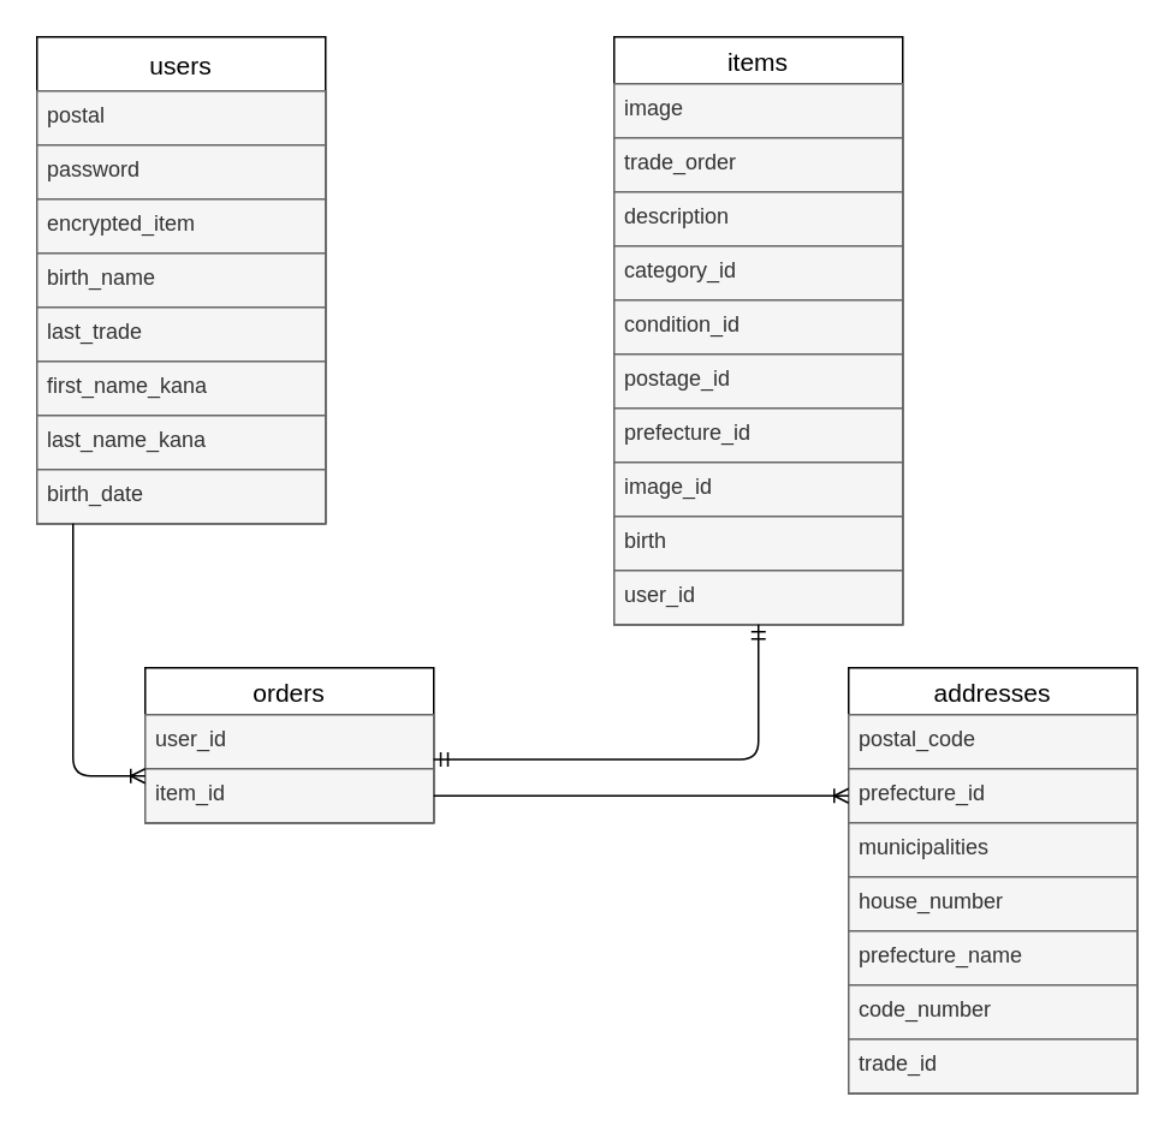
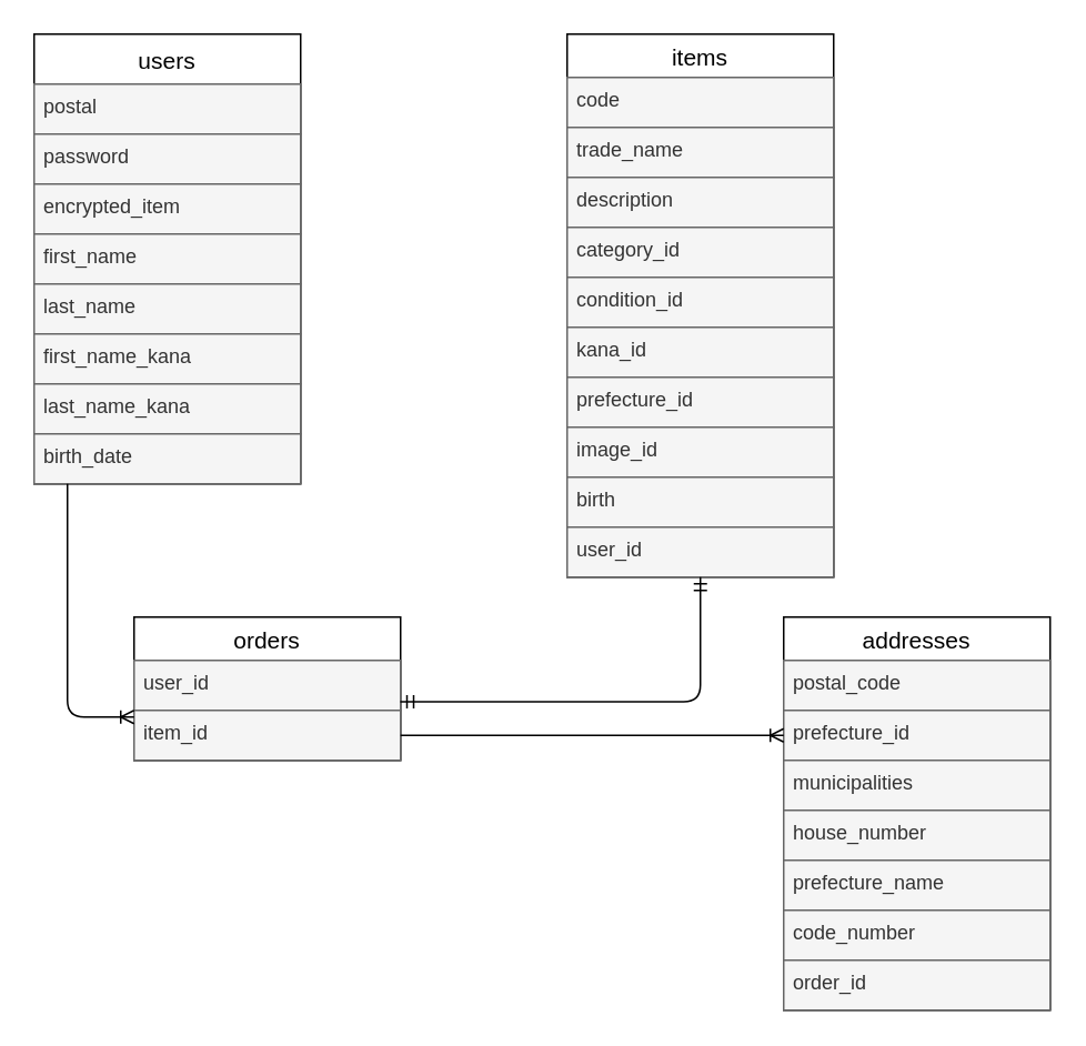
  <mxCell id="0" />
  <mxCell id="1" parent="0" />
  <mxCell id="2" value="users" style="swimlane;fontStyle=0;childLayout=stackLayout;horizontal=1;startSize=30;horizontalStack=0;resizeParent=1;resizeParentMax=0;resizeLast=0;collapsible=1;marginBottom=0;align=center;fontSize=14;" vertex="1" parent="1"><mxGeometry x="20" y="20" width="160" height="270" as="geometry"><mxRectangle x="40" y="80" width="70" height="30" as="alternateBounds" /></mxGeometry></mxCell>
  <mxCell id="3" value="postal" style="text;spacingLeft=4;spacingRight=4;overflow=hidden;rotatable=0;points=[[0,0.5],[1,0.5]];portConstraint=eastwest;fontSize=12;strokeColor=#666666;fillColor=#f5f5f5;fontColor=#333333;" vertex="1" parent="2"><mxGeometry y="30" width="160" height="30" as="geometry" /></mxCell>
  <mxCell id="4" value="password" style="text;strokeColor=#666666;fillColor=#f5f5f5;spacingLeft=4;spacingRight=4;overflow=hidden;rotatable=0;points=[[0,0.5],[1,0.5]];portConstraint=eastwest;fontSize=12;fontColor=#333333;" vertex="1" parent="2"><mxGeometry y="60" width="160" height="30" as="geometry" /></mxCell>
  <mxCell id="5" value="encrypted_item" style="text;strokeColor=#666666;fillColor=#f5f5f5;spacingLeft=4;spacingRight=4;overflow=hidden;rotatable=0;points=[[0,0.5],[1,0.5]];portConstraint=eastwest;fontSize=12;fontColor=#333333;" vertex="1" parent="2"><mxGeometry y="90" width="160" height="30" as="geometry" /></mxCell>
- <mxCell id="6" value="birth_name" style="text;strokeColor=#666666;fillColor=#f5f5f5;spacingLeft=4;spacingRight=4;overflow=hidden;rotatable=0;points=[[0,0.5],[1,0.5]];portConstraint=eastwest;fontSize=12;fontColor=#333333;" vertex="1" parent="2"><mxGeometry y="120" width="160" height="30" as="geometry" /></mxCell>
- <mxCell id="7" value="last_trade" style="text;strokeColor=#666666;fillColor=#f5f5f5;spacingLeft=4;spacingRight=4;overflow=hidden;rotatable=0;points=[[0,0.5],[1,0.5]];portConstraint=eastwest;fontSize=12;fontColor=#333333;" vertex="1" parent="2"><mxGeometry y="150" width="160" height="30" as="geometry" /></mxCell>
+ <mxCell id="6" value="first_name" style="text;strokeColor=#666666;fillColor=#f5f5f5;spacingLeft=4;spacingRight=4;overflow=hidden;rotatable=0;points=[[0,0.5],[1,0.5]];portConstraint=eastwest;fontSize=12;fontColor=#333333;" vertex="1" parent="2"><mxGeometry y="120" width="160" height="30" as="geometry" /></mxCell>
+ <mxCell id="7" value="last_name" style="text;strokeColor=#666666;fillColor=#f5f5f5;spacingLeft=4;spacingRight=4;overflow=hidden;rotatable=0;points=[[0,0.5],[1,0.5]];portConstraint=eastwest;fontSize=12;fontColor=#333333;" vertex="1" parent="2"><mxGeometry y="150" width="160" height="30" as="geometry" /></mxCell>
  <mxCell id="8" value="first_name_kana" style="text;strokeColor=#666666;fillColor=#f5f5f5;spacingLeft=4;spacingRight=4;overflow=hidden;rotatable=0;points=[[0,0.5],[1,0.5]];portConstraint=eastwest;fontSize=12;fontColor=#333333;" vertex="1" parent="2"><mxGeometry y="180" width="160" height="30" as="geometry" /></mxCell>
  <mxCell id="9" value="last_name_kana" style="text;strokeColor=#666666;fillColor=#f5f5f5;spacingLeft=4;spacingRight=4;overflow=hidden;rotatable=0;points=[[0,0.5],[1,0.5]];portConstraint=eastwest;fontSize=12;fontColor=#333333;" vertex="1" parent="2"><mxGeometry y="210" width="160" height="30" as="geometry" /></mxCell>
  <mxCell id="10" value="birth_date" style="text;strokeColor=#666666;fillColor=#f5f5f5;spacingLeft=4;spacingRight=4;overflow=hidden;rotatable=0;points=[[0,0.5],[1,0.5]];portConstraint=eastwest;fontSize=12;fontColor=#333333;" vertex="1" parent="2"><mxGeometry y="240" width="160" height="30" as="geometry" /></mxCell>
  <mxCell id="11" value="items" style="swimlane;fontStyle=0;childLayout=stackLayout;horizontal=1;startSize=26;horizontalStack=0;resizeParent=1;resizeParentMax=0;resizeLast=0;collapsible=1;marginBottom=0;align=center;fontSize=14;" vertex="1" parent="1"><mxGeometry x="340" y="20" width="160" height="326" as="geometry" /></mxCell>
- <mxCell id="12" value="image" style="text;strokeColor=#666666;fillColor=#f5f5f5;spacingLeft=4;spacingRight=4;overflow=hidden;rotatable=0;points=[[0,0.5],[1,0.5]];portConstraint=eastwest;fontSize=12;fontColor=#333333;" vertex="1" parent="11"><mxGeometry y="26" width="160" height="30" as="geometry" /></mxCell>
- <mxCell id="13" value="trade_order" style="text;strokeColor=#666666;fillColor=#f5f5f5;spacingLeft=4;spacingRight=4;overflow=hidden;rotatable=0;points=[[0,0.5],[1,0.5]];portConstraint=eastwest;fontSize=12;fontColor=#333333;" vertex="1" parent="11"><mxGeometry y="56" width="160" height="30" as="geometry" /></mxCell>
+ <mxCell id="12" value="code" style="text;strokeColor=#666666;fillColor=#f5f5f5;spacingLeft=4;spacingRight=4;overflow=hidden;rotatable=0;points=[[0,0.5],[1,0.5]];portConstraint=eastwest;fontSize=12;fontColor=#333333;" vertex="1" parent="11"><mxGeometry y="26" width="160" height="30" as="geometry" /></mxCell>
+ <mxCell id="13" value="trade_name" style="text;strokeColor=#666666;fillColor=#f5f5f5;spacingLeft=4;spacingRight=4;overflow=hidden;rotatable=0;points=[[0,0.5],[1,0.5]];portConstraint=eastwest;fontSize=12;fontColor=#333333;" vertex="1" parent="11"><mxGeometry y="56" width="160" height="30" as="geometry" /></mxCell>
  <mxCell id="14" value="description" style="text;strokeColor=#666666;fillColor=#f5f5f5;spacingLeft=4;spacingRight=4;overflow=hidden;rotatable=0;points=[[0,0.5],[1,0.5]];portConstraint=eastwest;fontSize=12;fontColor=#333333;" vertex="1" parent="11"><mxGeometry y="86" width="160" height="30" as="geometry" /></mxCell>
  <mxCell id="15" value="category_id" style="text;strokeColor=#666666;fillColor=#f5f5f5;spacingLeft=4;spacingRight=4;overflow=hidden;rotatable=0;points=[[0,0.5],[1,0.5]];portConstraint=eastwest;fontSize=12;fontColor=#333333;" vertex="1" parent="11"><mxGeometry y="116" width="160" height="30" as="geometry" /></mxCell>
  <mxCell id="16" value="condition_id" style="text;strokeColor=#666666;fillColor=#f5f5f5;spacingLeft=4;spacingRight=4;overflow=hidden;rotatable=0;points=[[0,0.5],[1,0.5]];portConstraint=eastwest;fontSize=12;fontColor=#333333;" vertex="1" parent="11"><mxGeometry y="146" width="160" height="30" as="geometry" /></mxCell>
- <mxCell id="17" value="postage_id" style="text;strokeColor=#666666;fillColor=#f5f5f5;spacingLeft=4;spacingRight=4;overflow=hidden;rotatable=0;points=[[0,0.5],[1,0.5]];portConstraint=eastwest;fontSize=12;fontColor=#333333;" vertex="1" parent="11"><mxGeometry y="176" width="160" height="30" as="geometry" /></mxCell>
+ <mxCell id="17" value="kana_id" style="text;strokeColor=#666666;fillColor=#f5f5f5;spacingLeft=4;spacingRight=4;overflow=hidden;rotatable=0;points=[[0,0.5],[1,0.5]];portConstraint=eastwest;fontSize=12;fontColor=#333333;" vertex="1" parent="11"><mxGeometry y="176" width="160" height="30" as="geometry" /></mxCell>
  <mxCell id="18" value="prefecture_id" style="text;strokeColor=#666666;fillColor=#f5f5f5;spacingLeft=4;spacingRight=4;overflow=hidden;rotatable=0;points=[[0,0.5],[1,0.5]];portConstraint=eastwest;fontSize=12;fontColor=#333333;" vertex="1" parent="11"><mxGeometry y="206" width="160" height="30" as="geometry" /></mxCell>
  <mxCell id="19" value="image_id" style="text;strokeColor=#666666;fillColor=#f5f5f5;spacingLeft=4;spacingRight=4;overflow=hidden;rotatable=0;points=[[0,0.5],[1,0.5]];portConstraint=eastwest;fontSize=12;fontColor=#333333;" vertex="1" parent="11"><mxGeometry y="236" width="160" height="30" as="geometry" /></mxCell>
  <mxCell id="20" value="birth" style="text;strokeColor=#666666;fillColor=#f5f5f5;spacingLeft=4;spacingRight=4;overflow=hidden;rotatable=0;points=[[0,0.5],[1,0.5]];portConstraint=eastwest;fontSize=12;fontColor=#333333;" vertex="1" parent="11"><mxGeometry y="266" width="160" height="30" as="geometry" /></mxCell>
  <mxCell id="21" value="user_id" style="text;strokeColor=#666666;fillColor=#f5f5f5;spacingLeft=4;spacingRight=4;overflow=hidden;rotatable=0;points=[[0,0.5],[1,0.5]];portConstraint=eastwest;fontSize=12;fontColor=#333333;" vertex="1" parent="11"><mxGeometry y="296" width="160" height="30" as="geometry" /></mxCell>
  <mxCell id="22" value="orders" style="swimlane;fontStyle=0;childLayout=stackLayout;horizontal=1;startSize=26;horizontalStack=0;resizeParent=1;resizeParentMax=0;resizeLast=0;collapsible=1;marginBottom=0;align=center;fontSize=14;strokeColor=default;" vertex="1" parent="1"><mxGeometry x="80" y="370" width="160" height="86" as="geometry" /></mxCell>
  <mxCell id="23" value="user_id" style="text;strokeColor=#666666;fillColor=#f5f5f5;spacingLeft=4;spacingRight=4;overflow=hidden;rotatable=0;points=[[0,0.5],[1,0.5]];portConstraint=eastwest;fontSize=12;fontColor=#333333;" vertex="1" parent="22"><mxGeometry y="26" width="160" height="30" as="geometry" /></mxCell>
  <mxCell id="24" value="item_id" style="text;strokeColor=#666666;fillColor=#f5f5f5;spacingLeft=4;spacingRight=4;overflow=hidden;rotatable=0;points=[[0,0.5],[1,0.5]];portConstraint=eastwest;fontSize=12;fontColor=#333333;" vertex="1" parent="22"><mxGeometry y="56" width="160" height="30" as="geometry" /></mxCell>
  <mxCell id="25" value="addresses" style="swimlane;fontStyle=0;childLayout=stackLayout;horizontal=1;startSize=26;horizontalStack=0;resizeParent=1;resizeParentMax=0;resizeLast=0;collapsible=1;marginBottom=0;align=center;fontSize=14;strokeColor=default;" vertex="1" parent="1"><mxGeometry x="470" y="370" width="160" height="236" as="geometry" /></mxCell>
  <mxCell id="26" value="postal_code" style="text;strokeColor=#666666;fillColor=#f5f5f5;spacingLeft=4;spacingRight=4;overflow=hidden;rotatable=0;points=[[0,0.5],[1,0.5]];portConstraint=eastwest;fontSize=12;fontColor=#333333;" vertex="1" parent="25"><mxGeometry y="26" width="160" height="30" as="geometry" /></mxCell>
  <mxCell id="27" value="prefecture_id" style="text;strokeColor=#666666;fillColor=#f5f5f5;spacingLeft=4;spacingRight=4;overflow=hidden;rotatable=0;points=[[0,0.5],[1,0.5]];portConstraint=eastwest;fontSize=12;fontColor=#333333;" vertex="1" parent="25"><mxGeometry y="56" width="160" height="30" as="geometry" /></mxCell>
  <mxCell id="28" value="municipalities" style="text;strokeColor=#666666;fillColor=#f5f5f5;spacingLeft=4;spacingRight=4;overflow=hidden;rotatable=0;points=[[0,0.5],[1,0.5]];portConstraint=eastwest;fontSize=12;fontColor=#333333;" vertex="1" parent="25"><mxGeometry y="86" width="160" height="30" as="geometry" /></mxCell>
  <mxCell id="29" value="house_number" style="text;strokeColor=#666666;fillColor=#f5f5f5;spacingLeft=4;spacingRight=4;overflow=hidden;rotatable=0;points=[[0,0.5],[1,0.5]];portConstraint=eastwest;fontSize=12;fontColor=#333333;" vertex="1" parent="25"><mxGeometry y="116" width="160" height="30" as="geometry" /></mxCell>
  <mxCell id="30" value="prefecture_name" style="text;strokeColor=#666666;fillColor=#f5f5f5;spacingLeft=4;spacingRight=4;overflow=hidden;rotatable=0;points=[[0,0.5],[1,0.5]];portConstraint=eastwest;fontSize=12;fontColor=#333333;" vertex="1" parent="25"><mxGeometry y="146" width="160" height="30" as="geometry" /></mxCell>
  <mxCell id="31" value="code_number" style="text;strokeColor=#666666;fillColor=#f5f5f5;spacingLeft=4;spacingRight=4;overflow=hidden;rotatable=0;points=[[0,0.5],[1,0.5]];portConstraint=eastwest;fontSize=12;fontColor=#333333;" vertex="1" parent="25"><mxGeometry y="176" width="160" height="30" as="geometry" /></mxCell>
- <mxCell id="32" value="trade_id" style="text;strokeColor=#666666;fillColor=#f5f5f5;spacingLeft=4;spacingRight=4;overflow=hidden;rotatable=0;points=[[0,0.5],[1,0.5]];portConstraint=eastwest;fontSize=12;fontColor=#333333;" vertex="1" parent="25"><mxGeometry y="206" width="160" height="30" as="geometry" /></mxCell>
+ <mxCell id="32" value="order_id" style="text;strokeColor=#666666;fillColor=#f5f5f5;spacingLeft=4;spacingRight=4;overflow=hidden;rotatable=0;points=[[0,0.5],[1,0.5]];portConstraint=eastwest;fontSize=12;fontColor=#333333;" vertex="1" parent="25"><mxGeometry y="206" width="160" height="30" as="geometry" /></mxCell>
  <mxCell id="33" value="" style="edgeStyle=orthogonalEdgeStyle;fontSize=12;html=1;endArrow=ERmandOne;startArrow=ERmandOne;strokeColor=default;exitX=0.999;exitY=0.829;exitDx=0;exitDy=0;exitPerimeter=0;entryX=0.5;entryY=1;entryDx=0;entryDy=0;" edge="1" parent="1" source="23" target="11"><mxGeometry width="100" height="100" relative="1" as="geometry"><mxPoint x="260" y="540" as="sourcePoint" /><mxPoint x="420" y="350" as="targetPoint" /></mxGeometry></mxCell>
  <mxCell id="34" value="" style="edgeStyle=orthogonalEdgeStyle;fontSize=12;html=1;endArrow=ERoneToMany;strokeColor=default;" edge="1" parent="1"><mxGeometry width="100" height="100" relative="1" as="geometry"><mxPoint x="40" y="290" as="sourcePoint" /><mxPoint x="80" y="430" as="targetPoint" /><Array as="points"><mxPoint x="40" y="430" /><mxPoint x="80" y="430" /></Array></mxGeometry></mxCell>
  <mxCell id="35" value="" style="edgeStyle=entityRelationEdgeStyle;fontSize=12;html=1;endArrow=ERoneToMany;strokeColor=default;exitX=1;exitY=0.5;exitDx=0;exitDy=0;entryX=0;entryY=0.5;entryDx=0;entryDy=0;" edge="1" parent="1" source="24" target="27"><mxGeometry width="100" height="100" relative="1" as="geometry"><mxPoint x="390" y="550" as="sourcePoint" /><mxPoint x="460" y="621" as="targetPoint" /></mxGeometry></mxCell>
